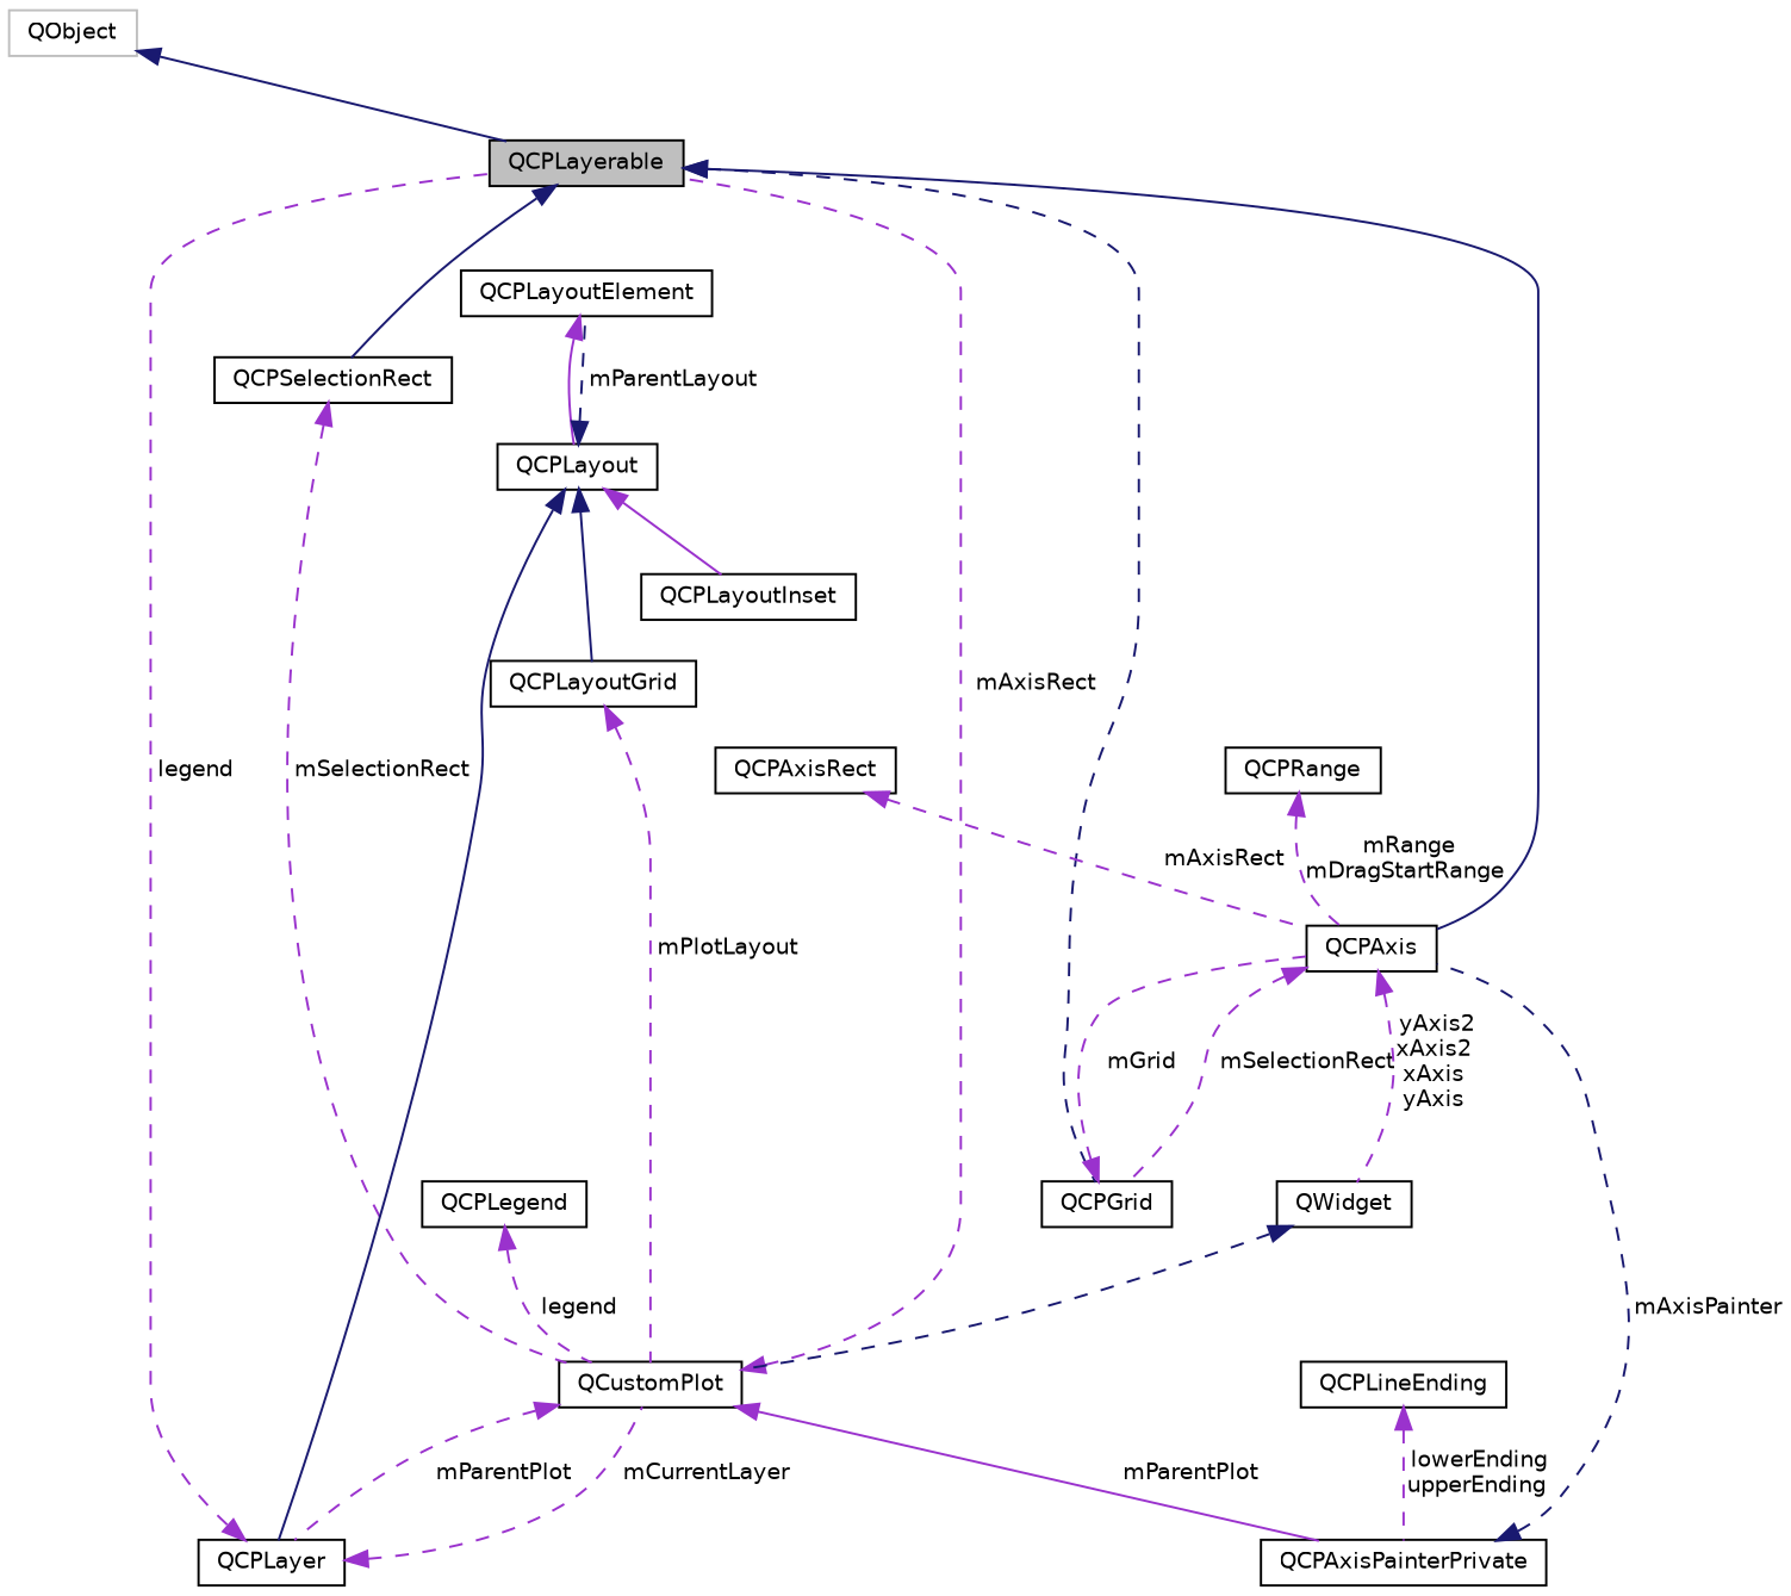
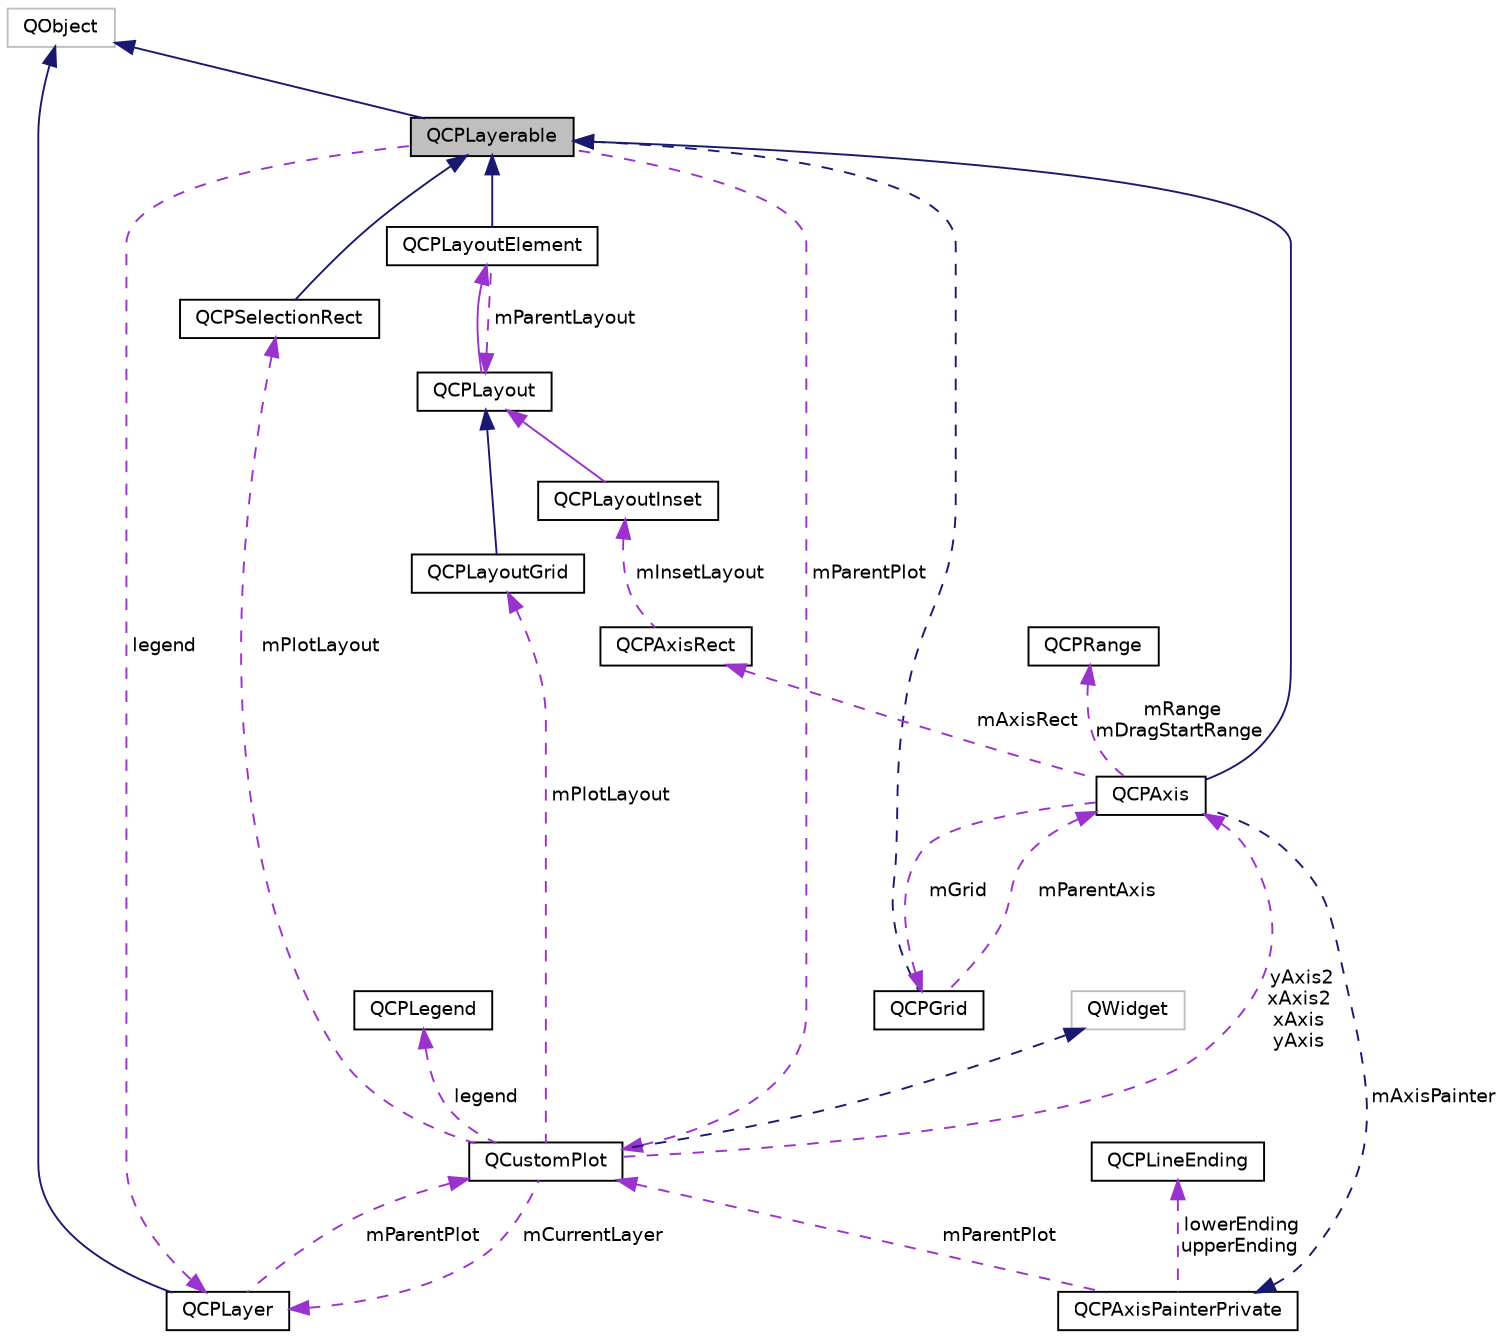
  digraph {
    node [color=black fillcolor=white fontname=Helvetica fontsize=10 shape=record style=filled]
    edge [color=darkorchid3 dir=back fontname=Helvetica fontsize=10 labelfontname=Helvetica labelfontsize=10 style=dashed]
    n1 [fillcolor=grey75 fontcolor=black height=0.2 label=QCPLayerable width=0.4]
    n2 [height=0.2 label=QCPLayoutElement width=0.4]
    n3 [height=0.2 label=QCPSelectionRect width=0.4]
    n4 [height=0.2 label=QCPAxis width=0.4]
    n5 [height=0.2 label=QCPGrid width=0.4]
    n6 [height=0.2 label=QCPLayout width=0.4]
    n7 [height=0.2 label=QCustomPlot width=0.4]
    n8 [color=grey75 height=0.2 label=QObject width=0.4]
    n9 [height=0.2 label=QCPLayer width=0.4]
    n10 [height=0.2 label=QCPAxisPainterPrivate width=0.4]
-   n11 [height=0.2 label=QWidget width=0.4]
+   n11 [color=grey75 height=0.2 label=QWidget width=0.4]
    n12 [height=0.2 label=QCPLayoutGrid width=0.4]
    n13 [height=0.2 label=QCPLegend width=0.4]
    n14 [height=0.2 label=QCPLayoutInset width=0.4]
    n15 [height=0.2 label=QCPAxisRect width=0.4]
    n16 [height=0.2 label=QCPRange width=0.4]
    n17 [height=0.2 label=QCPLineEnding width=0.4]
+   n1 -> n2 [color=midnightblue style=solid]
    n1 -> n3 [color=midnightblue style=solid]
    n1 -> n4 [color=midnightblue style=solid]
    n1 -> n5 [color=midnightblue]
    n2 -> n6 [style=solid]
-   n3 -> n7 [label=" mSelectionRect"]
-   n4 -> n5 [label=" mSelectionRect"]
-   n4 -> n11 [label=" yAxis2\nxAxis2\nxAxis\nyAxis"]
+   n3 -> n7 [label=" mPlotLayout"]
+   n4 -> n5 [label=" mParentAxis"]
+   n4 -> n7 [label=" yAxis2\nxAxis2\nxAxis\nyAxis"]
    n5 -> n4 [label=" mGrid"]
-   n6 -> n2 [color=midnightblue label=" mParentLayout"]
+   n6 -> n2 [label=" mParentLayout"]
    n6 -> n12 [color=midnightblue style=solid]
    n6 -> n14 [style=solid]
-   n7 -> n1 [label=" mAxisRect"]
+   n7 -> n1 [label=" mParentPlot"]
    n7 -> n9 [label=" mParentPlot"]
-   n7 -> n10 [label=" mParentPlot" style=solid]
+   n7 -> n10 [label=" mParentPlot"]
    n8 -> n1 [color=midnightblue style=solid]
-   n6 -> n9 [color=midnightblue style=solid]
+   n8 -> n9 [color=midnightblue style=solid]
    n9 -> n1 [label=" legend"]
    n9 -> n7 [label=" mCurrentLayer"]
    n10 -> n4 [color=midnightblue label=" mAxisPainter"]
    n11 -> n7 [color=midnightblue]
    n12 -> n7 [label=" mPlotLayout"]
    n13 -> n7 [label=" legend"]
+   n14 -> n15 [label=" mInsetLayout"]
    n15 -> n4 [label=" mAxisRect"]
    n16 -> n4 [label=" mRange\nmDragStartRange"]
    n17 -> n10 [label=" lowerEnding\nupperEnding"]
  }
